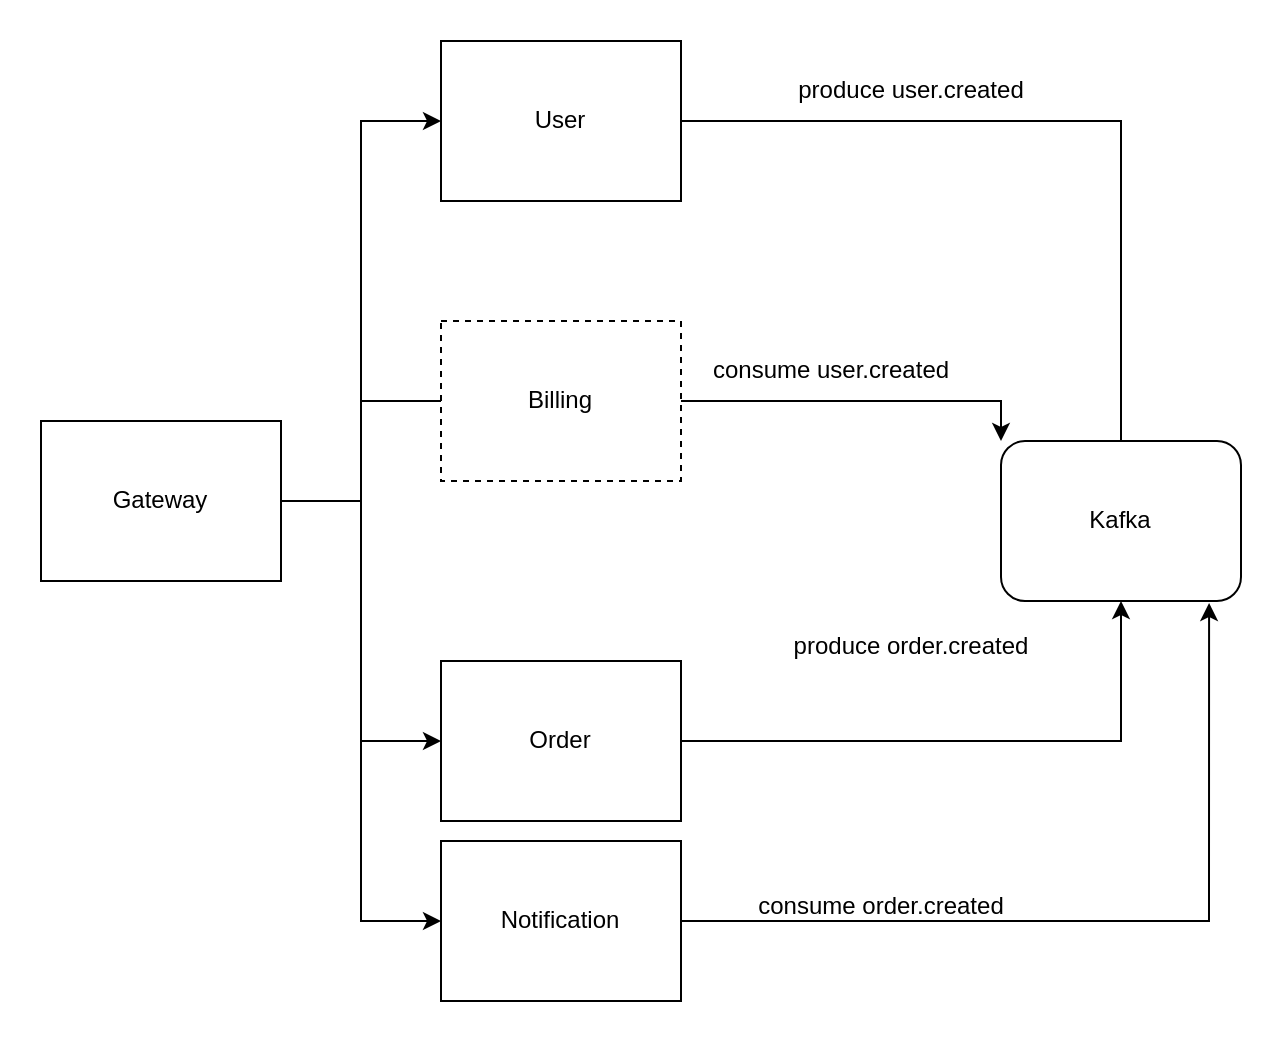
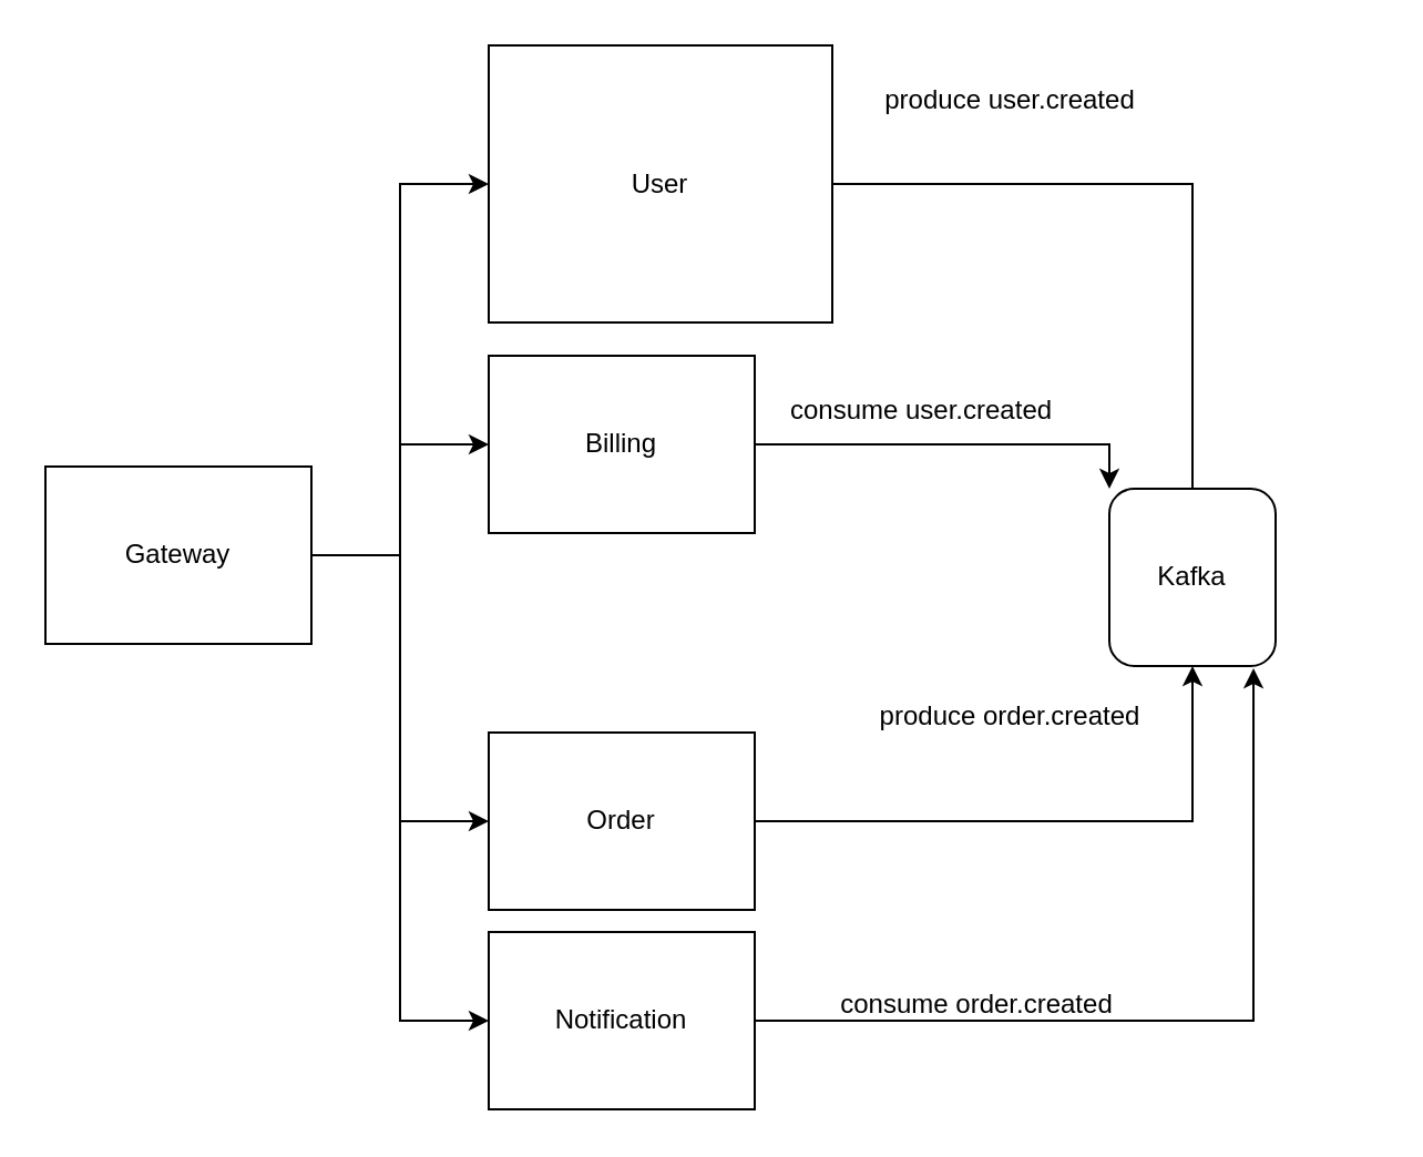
  <mxCell id="0" />
  <mxCell id="1" parent="0" />
  <mxCell id="2" style="edgeStyle=orthogonalEdgeStyle;rounded=0;orthogonalLoop=1;jettySize=auto;html=1;entryX=0;entryY=0.5;entryDx=0;entryDy=0;" edge="1" parent="1" source="6" target="10"><mxGeometry relative="1" as="geometry" /></mxCell>
- <mxCell id="3" style="edgeStyle=orthogonalEdgeStyle;rounded=0;orthogonalLoop=1;jettySize=auto;html=1;exitX=1;exitY=0.5;exitDx=0;exitDy=0;entryX=0;entryY=0.5;entryDx=0;entryDy=0;endArrow=none;" edge="1" parent="1" source="6" target="8"><mxGeometry relative="1" as="geometry" /></mxCell>
+ <mxCell id="3" style="edgeStyle=orthogonalEdgeStyle;rounded=0;orthogonalLoop=1;jettySize=auto;html=1;exitX=1;exitY=0.5;exitDx=0;exitDy=0;entryX=0;entryY=0.5;entryDx=0;entryDy=0;" edge="1" parent="1" source="6" target="8"><mxGeometry relative="1" as="geometry" /></mxCell>
  <mxCell id="4" style="edgeStyle=orthogonalEdgeStyle;rounded=0;orthogonalLoop=1;jettySize=auto;html=1;entryX=0;entryY=0.5;entryDx=0;entryDy=0;" edge="1" parent="1" source="6" target="13"><mxGeometry relative="1" as="geometry" /></mxCell>
  <mxCell id="5" style="edgeStyle=orthogonalEdgeStyle;rounded=0;orthogonalLoop=1;jettySize=auto;html=1;entryX=0;entryY=0.5;entryDx=0;entryDy=0;" edge="1" parent="1" source="6" target="12"><mxGeometry relative="1" as="geometry" /></mxCell>
  <mxCell id="6" value="Gateway" style="rounded=0;whiteSpace=wrap;html=1;" vertex="1" parent="1"><mxGeometry x="20" y="210" width="120" height="80" as="geometry" /></mxCell>
  <mxCell id="7" style="edgeStyle=orthogonalEdgeStyle;rounded=0;orthogonalLoop=1;jettySize=auto;html=1;entryX=0;entryY=0;entryDx=0;entryDy=0;" edge="1" parent="1" source="8" target="14"><mxGeometry relative="1" as="geometry" /></mxCell>
- <mxCell id="8" value="Billing" style="rounded=0;whiteSpace=wrap;html=1;dashed=1;" vertex="1" parent="1"><mxGeometry x="220" y="160" width="120" height="80" as="geometry" /></mxCell>
+ <mxCell id="8" value="Billing" style="rounded=0;whiteSpace=wrap;html=1;" vertex="1" parent="1"><mxGeometry x="220" y="160" width="120" height="80" as="geometry" /></mxCell>
  <mxCell id="9" style="edgeStyle=orthogonalEdgeStyle;rounded=0;orthogonalLoop=1;jettySize=auto;html=1;entryX=0.5;entryY=1;entryDx=0;entryDy=0;" edge="1" parent="1" source="10" target="14"><mxGeometry relative="1" as="geometry" /></mxCell>
  <mxCell id="10" value="Order" style="rounded=0;whiteSpace=wrap;html=1;" vertex="1" parent="1"><mxGeometry x="220" y="330" width="120" height="80" as="geometry" /></mxCell>
  <mxCell id="11" style="edgeStyle=orthogonalEdgeStyle;rounded=0;orthogonalLoop=1;jettySize=auto;html=1;entryX=0.5;entryY=0;entryDx=0;entryDy=0;endArrow=none;" edge="1" parent="1" source="12" target="14"><mxGeometry relative="1" as="geometry" /></mxCell>
- <mxCell id="12" value="User" style="rounded=0;whiteSpace=wrap;html=1;" vertex="1" parent="1"><mxGeometry x="220" y="20" width="120" height="80" as="geometry" /></mxCell>
+ <mxCell id="12" value="User" style="rounded=0;whiteSpace=wrap;html=1;" vertex="1" parent="1"><mxGeometry x="220" y="20" width="155" height="125" as="geometry" /></mxCell>
  <mxCell id="13" value="Notification" style="rounded=0;whiteSpace=wrap;html=1;" vertex="1" parent="1"><mxGeometry x="220" y="420" width="120" height="80" as="geometry" /></mxCell>
- <mxCell id="14" value="Kafka" style="rounded=1;whiteSpace=wrap;html=1;" vertex="1" parent="1"><mxGeometry x="500" y="220" width="120" height="80" as="geometry" /></mxCell>
+ <mxCell id="14" value="Kafka" style="rounded=1;whiteSpace=wrap;html=1;" vertex="1" parent="1"><mxGeometry x="500" y="220" width="75" height="80" as="geometry" /></mxCell>
  <mxCell id="15" value="produce user.created" style="text;html=1;align=center;verticalAlign=middle;resizable=0;points=[];autosize=1;strokeColor=none;fillColor=none;" vertex="1" parent="1"><mxGeometry x="385" y="30" width="140" height="30" as="geometry" /></mxCell>
  <mxCell id="16" value="produce order.created" style="text;html=1;align=center;verticalAlign=middle;resizable=0;points=[];autosize=1;strokeColor=none;fillColor=none;" vertex="1" parent="1"><mxGeometry x="385" y="308" width="140" height="30" as="geometry" /></mxCell>
  <mxCell id="17" value="consume user.created" style="text;html=1;align=center;verticalAlign=middle;resizable=0;points=[];autosize=1;strokeColor=none;fillColor=none;" vertex="1" parent="1"><mxGeometry x="345" y="170" width="140" height="30" as="geometry" /></mxCell>
  <mxCell id="18" style="edgeStyle=orthogonalEdgeStyle;rounded=0;orthogonalLoop=1;jettySize=auto;html=1;entryX=0.867;entryY=1.013;entryDx=0;entryDy=0;entryPerimeter=0;" edge="1" parent="1" source="13" target="14"><mxGeometry relative="1" as="geometry" /></mxCell>
  <mxCell id="19" value="consume order.created" style="text;html=1;align=center;verticalAlign=middle;resizable=0;points=[];autosize=1;strokeColor=none;fillColor=none;" vertex="1" parent="1"><mxGeometry x="365" y="438" width="150" height="30" as="geometry" /></mxCell>
